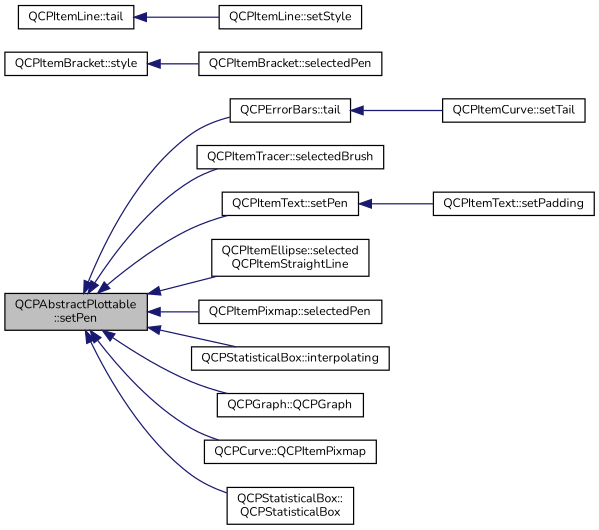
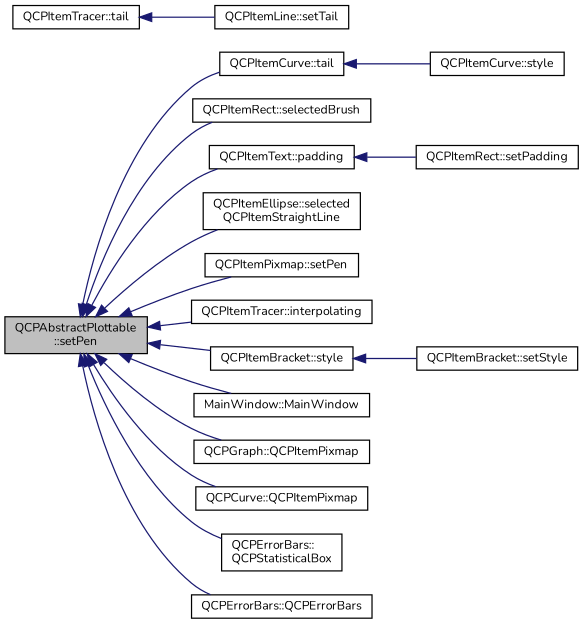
  digraph {
    fontname=Nunito
    rankdir=LR
    node [color=black fillcolor=white fontname=Nunito fontsize=10 shape=record style=filled]
    edge [color=midnightblue dir=back fontname=Nunito fontsize=10 labelfontname=Helvetica labelfontsize=10 style=solid]
    n1 [fillcolor=grey75 fontcolor=black height=0.2 label="QCPAbstractPlottable\l::setPen" width=0.4]
-   n2 [height=0.2 label="QCPErrorBars::tail" width=0.4]
-   n3 [height=0.2 label="QCPItemTracer::selectedBrush" width=0.4]
-   n4 [height=0.2 label="QCPItemText::setPen" width=0.4]
+   n2 [height=0.2 label="QCPItemCurve::tail" width=0.4]
+   n3 [height=0.2 label="QCPItemRect::selectedBrush" width=0.4]
+   n4 [height=0.2 label="QCPItemText::padding" width=0.4]
    n5 [height=0.2 label="QCPItemEllipse::selected\lQCPItemStraightLine" width=0.4]
-   n6 [height=0.2 label="QCPItemPixmap::selectedPen" width=0.4]
-   n7 [height=0.2 label="QCPStatisticalBox::interpolating" width=0.4]
+   n6 [height=0.2 label="QCPItemPixmap::setPen" width=0.4]
+   n7 [height=0.2 label="QCPItemTracer::interpolating" width=0.4]
    n8 [height=0.2 label="QCPItemBracket::style" width=0.4]
-   n10 [height=0.2 label="QCPGraph::QCPGraph" width=0.4]
+   n9 [height=0.2 label="MainWindow::MainWindow" width=0.4]
+   n10 [height=0.2 label="QCPGraph::QCPItemPixmap" width=0.4]
    n11 [height=0.2 label="QCPCurve::QCPItemPixmap" width=0.4]
-   n12 [height=0.2 label="QCPStatisticalBox::\lQCPStatisticalBox" width=0.4]
-   n14 [height=0.2 label="QCPItemLine::tail" width=0.4]
-   n15 [height=0.2 label="QCPItemLine::setStyle" width=0.4]
-   n16 [height=0.2 label="QCPItemCurve::setTail" width=0.4]
-   n17 [height=0.2 label="QCPItemText::setPadding" width=0.4]
-   n18 [height=0.2 label="QCPItemBracket::selectedPen" width=0.4]
+   n12 [height=0.2 label="QCPErrorBars::\lQCPStatisticalBox" width=0.4]
+   n13 [height=0.2 label="QCPErrorBars::QCPErrorBars" width=0.4]
+   n14 [height=0.2 label="QCPItemTracer::tail" width=0.4]
+   n15 [height=0.2 label="QCPItemLine::setTail" width=0.4]
+   n16 [height=0.2 label="QCPItemCurve::style" width=0.4]
+   n17 [height=0.2 label="QCPItemRect::setPadding" width=0.4]
+   n18 [height=0.2 label="QCPItemBracket::setStyle" width=0.4]
    n1 -> n2
    n1 -> n3
    n1 -> n4
    n1 -> n5
    n1 -> n6
    n1 -> n7
+   n1 -> n8
+   n1 -> n9
    n1 -> n10
    n1 -> n11
    n1 -> n12
+   n1 -> n13
    n2 -> n16
    n4 -> n17
    n8 -> n18
    n14 -> n15
  }
